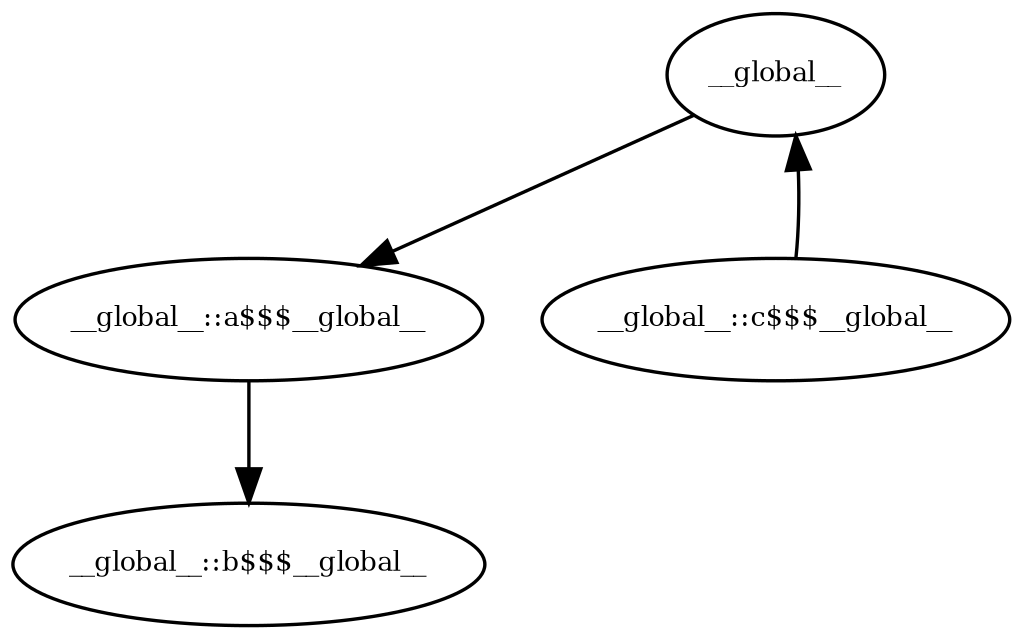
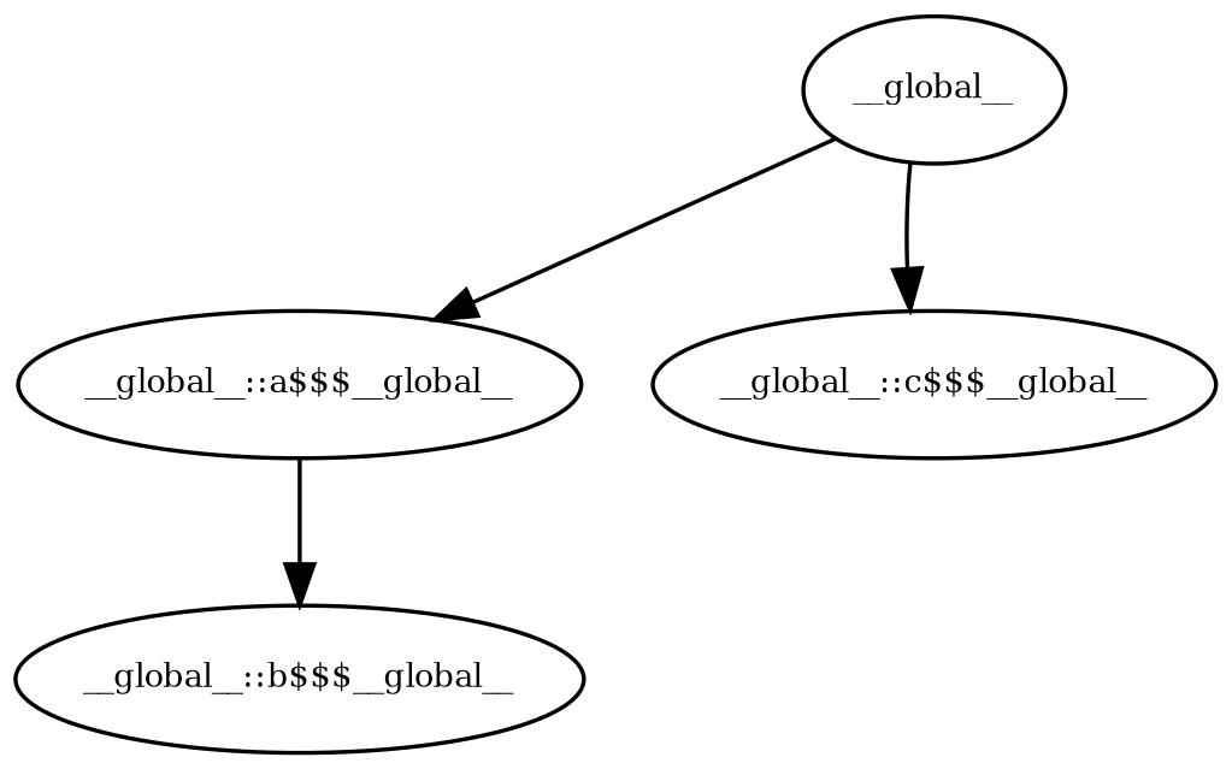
  digraph {
    node [fontsize=8]
    edge [fontsize=8]
    n1 [label=__global__]
    n2 [label="__global__::a$$$__global__"]
    n3 [label="__global__::c$$$__global__"]
    n4 [label="__global__::b$$$__global__"]
    n1 -> n2
-   n3 -> n1
+   n1 -> n3
    n2 -> n4
  }
